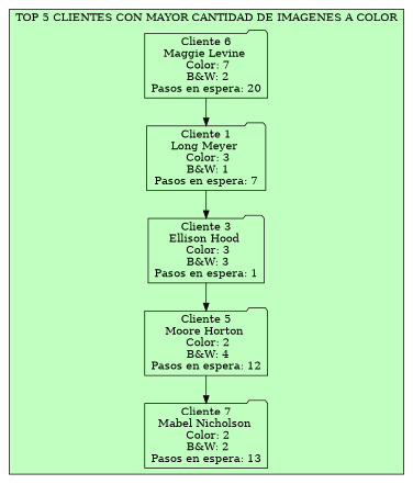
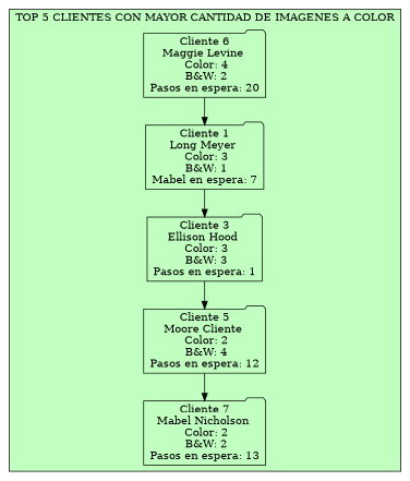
  digraph {
    rankdir=TB
    node [shape=folder]
-   n1 [label="Cliente 6\nMaggie Levine \n Color: 7\n B&W: 2\nPasos en espera: 20"]
-   n2 [label="Cliente 1\nLong Meyer \n Color: 3\n B&W: 1\nPasos en espera: 7"]
+   n1 [label="Cliente 6\nMaggie Levine \n Color: 4\n B&W: 2\nPasos en espera: 20"]
+   n2 [label="Cliente 1\nLong Meyer \n Color: 3\n B&W: 1\nMabel en espera: 7"]
    n3 [label="Cliente 3\nEllison Hood \n Color: 3\n B&W: 3\nPasos en espera: 1"]
-   n4 [label="Cliente 5\nMoore Horton \n Color: 2\n B&W: 4\nPasos en espera: 12"]
+   n4 [label="Cliente 5\nMoore Cliente \n Color: 2\n B&W: 4\nPasos en espera: 12"]
    n5 [label="Cliente 7\nMabel Nicholson \n Color: 2\n B&W: 2\nPasos en espera: 13"]
    subgraph cluster_1 {
      bgcolor=darkseagreen1
      label="TOP 5 CLIENTES CON MAYOR CANTIDAD DE IMAGENES A COLOR"
      n1
      n2
      n3
      n4
      n5
    }
    n1 -> n2
    n2 -> n3
    n3 -> n4
    n4 -> n5
  }
